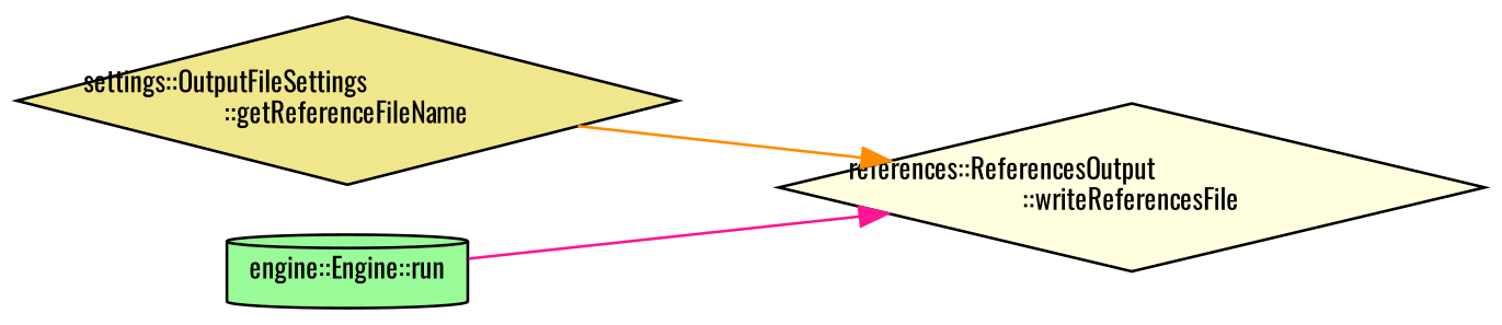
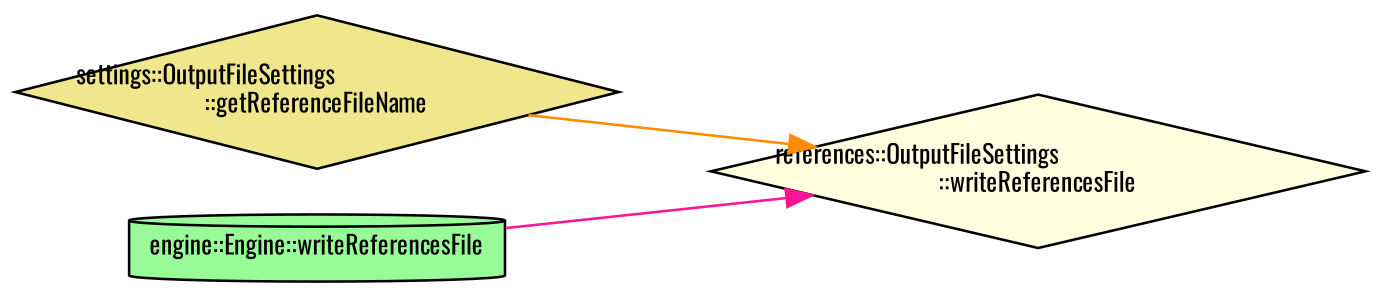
  digraph {
    fontname=Oswald
    rankdir=RL
    node [color=black fontname=Oswald fontsize=10 shape=diamond style=filled]
    edge [dir=back fontname=Oswald fontsize=10 labelfontname=Helvetica labelfontsize=10 style=solid]
    n1 [fillcolor=khaki fontcolor=black height=0.2 label="settings::OutputFileSettings\l::getReferenceFileName" width=0.4]
-   n2 [fillcolor=lightyellow height=0.2 label="references::ReferencesOutput\l::writeReferencesFile" width=0.4]
-   n3 [fillcolor=palegreen height=0.2 label="engine::Engine::run" shape=cylinder width=0.4]
+   n2 [fillcolor=lightyellow height=0.2 label="references::OutputFileSettings\l::writeReferencesFile" width=0.4]
+   n3 [fillcolor=palegreen height=0.2 label="engine::Engine::writeReferencesFile" shape=cylinder width=0.4]
    n2 -> n1 [color=darkorange]
    n2 -> n3 [color=deeppink]
  }
